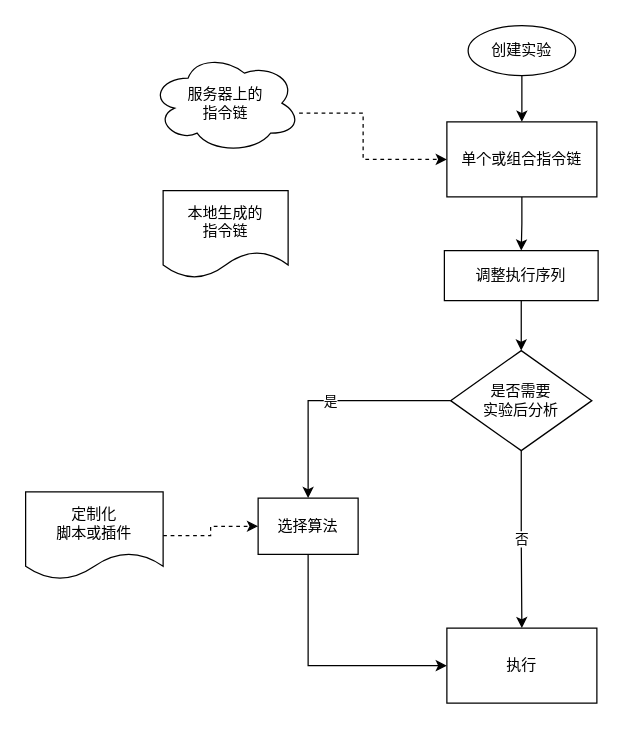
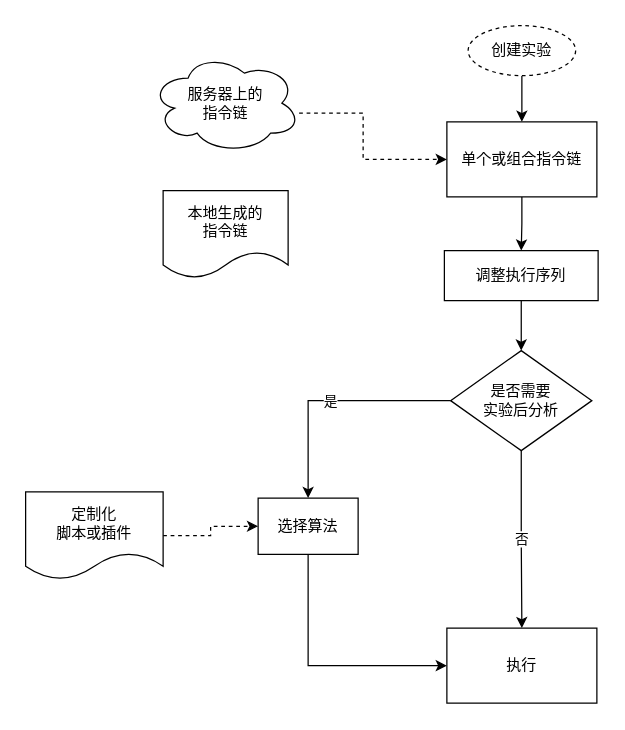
  <mxCell id="0" />
  <mxCell id="1" parent="0" />
  <mxCell id="2" value="" style="edgeStyle=orthogonalEdgeStyle;rounded=0;orthogonalLoop=1;jettySize=auto;html=1;" edge="1" parent="1" source="3" target="5"><mxGeometry relative="1" as="geometry" /></mxCell>
- <mxCell id="3" value="创建实验" style="ellipse;whiteSpace=wrap;html=1;" vertex="1" parent="1"><mxGeometry x="374" y="20" width="86" height="40" as="geometry" /></mxCell>
+ <mxCell id="3" value="创建实验" style="ellipse;whiteSpace=wrap;html=1;dashed=1;" vertex="1" parent="1"><mxGeometry x="374" y="20" width="86" height="40" as="geometry" /></mxCell>
  <mxCell id="4" value="" style="edgeStyle=orthogonalEdgeStyle;rounded=0;orthogonalLoop=1;jettySize=auto;html=1;" edge="1" parent="1" source="5" target="7"><mxGeometry relative="1" as="geometry" /></mxCell>
  <mxCell id="5" value="单个或组合指令链" style="whiteSpace=wrap;html=1;" vertex="1" parent="1"><mxGeometry x="357" y="97" width="120" height="60" as="geometry" /></mxCell>
  <mxCell id="6" value="" style="edgeStyle=orthogonalEdgeStyle;rounded=0;orthogonalLoop=1;jettySize=auto;html=1;" edge="1" parent="1" source="7" target="11"><mxGeometry relative="1" as="geometry" /></mxCell>
  <mxCell id="7" value="调整执行序列" style="whiteSpace=wrap;html=1;" vertex="1" parent="1"><mxGeometry x="355" y="200" width="123" height="40" as="geometry" /></mxCell>
  <mxCell id="8" value="否" style="edgeStyle=orthogonalEdgeStyle;rounded=0;orthogonalLoop=1;jettySize=auto;html=1;" edge="1" parent="1" source="11" target="12"><mxGeometry relative="1" as="geometry" /></mxCell>
  <mxCell id="9" style="edgeStyle=orthogonalEdgeStyle;rounded=0;orthogonalLoop=1;jettySize=auto;html=1;exitX=0;exitY=0.5;exitDx=0;exitDy=0;entryX=0.5;entryY=0;entryDx=0;entryDy=0;" edge="1" parent="1" source="11" target="14"><mxGeometry relative="1" as="geometry" /></mxCell>
  <mxCell id="10" value="是" style="edgeLabel;html=1;align=center;verticalAlign=middle;resizable=0;points=[];" vertex="1" connectable="0" parent="9"><mxGeometry x="0.011" relative="1" as="geometry"><mxPoint as="offset" /></mxGeometry></mxCell>
  <mxCell id="11" value="是否需要&lt;br&gt;实验后分析" style="rhombus;whiteSpace=wrap;html=1;" vertex="1" parent="1"><mxGeometry x="360" y="280" width="113" height="80" as="geometry" /></mxCell>
  <mxCell id="12" value="执行" style="rounded=0;whiteSpace=wrap;html=1;" vertex="1" parent="1"><mxGeometry x="357" y="502" width="120" height="60" as="geometry" /></mxCell>
  <mxCell id="13" style="edgeStyle=orthogonalEdgeStyle;rounded=0;orthogonalLoop=1;jettySize=auto;html=1;exitX=0.5;exitY=1;exitDx=0;exitDy=0;entryX=0;entryY=0.5;entryDx=0;entryDy=0;" edge="1" parent="1" source="14" target="12"><mxGeometry relative="1" as="geometry" /></mxCell>
  <mxCell id="14" value="选择算法" style="rounded=0;whiteSpace=wrap;html=1;" vertex="1" parent="1"><mxGeometry x="206" y="398" width="80" height="45" as="geometry" /></mxCell>
  <mxCell id="15" value="" style="edgeStyle=orthogonalEdgeStyle;rounded=0;orthogonalLoop=1;jettySize=auto;html=1;dashed=1;" edge="1" parent="1" source="16" target="14"><mxGeometry relative="1" as="geometry" /></mxCell>
  <mxCell id="16" value="&lt;span&gt;定制化&lt;/span&gt;&lt;br&gt;&lt;span&gt;脚本或插件&lt;/span&gt;" style="shape=document;whiteSpace=wrap;html=1;boundedLbl=1;" vertex="1" parent="1"><mxGeometry x="20" y="393" width="110" height="70" as="geometry" /></mxCell>
  <mxCell id="17" value="" style="edgeStyle=orthogonalEdgeStyle;rounded=0;orthogonalLoop=1;jettySize=auto;html=1;dashed=1;" edge="1" parent="1" source="18" target="5"><mxGeometry relative="1" as="geometry"><Array as="points"><mxPoint x="290" y="90" /><mxPoint x="290" y="127" /></Array></mxGeometry></mxCell>
  <mxCell id="18" value="服务器上的&lt;br&gt;指令链" style="ellipse;shape=cloud;whiteSpace=wrap;html=1;" vertex="1" parent="1"><mxGeometry x="120" y="42" width="120" height="80" as="geometry" /></mxCell>
  <mxCell id="19" value="本地生成的&lt;br&gt;指令链" style="shape=document;whiteSpace=wrap;html=1;boundedLbl=1;" vertex="1" parent="1"><mxGeometry x="130" y="152" width="100" height="70" as="geometry" /></mxCell>
